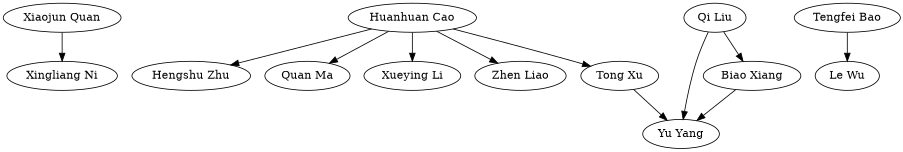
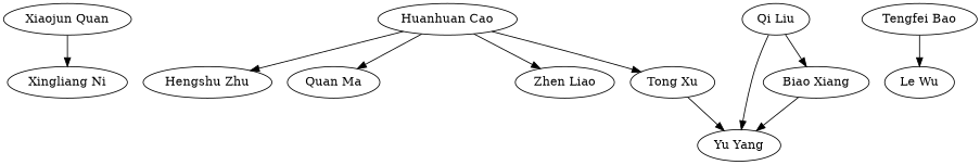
  strict digraph {
    "Xiaojun Quan"
    "Xingliang Ni"
    "Huanhuan Cao"
    "Hengshu Zhu"
    n5 [label="Quan Ma"]
-   "Xueying Li"
    "Zhen Liao"
    "Tong Xu"
    "Yu Yang"
    "Tengfei Bao"
    "Le Wu"
    "Qi Liu"
    "Biao Xiang"
    "Xiaojun Quan" -> "Xingliang Ni"
    "Huanhuan Cao" -> "Hengshu Zhu"
    "Huanhuan Cao" -> n5
-   "Huanhuan Cao" -> "Xueying Li"
    "Huanhuan Cao" -> "Zhen Liao"
    "Huanhuan Cao" -> "Tong Xu"
    "Tong Xu" -> "Yu Yang"
    "Tengfei Bao" -> "Le Wu"
    "Qi Liu" -> "Yu Yang"
    "Qi Liu" -> "Biao Xiang"
    "Biao Xiang" -> "Yu Yang"
  }
